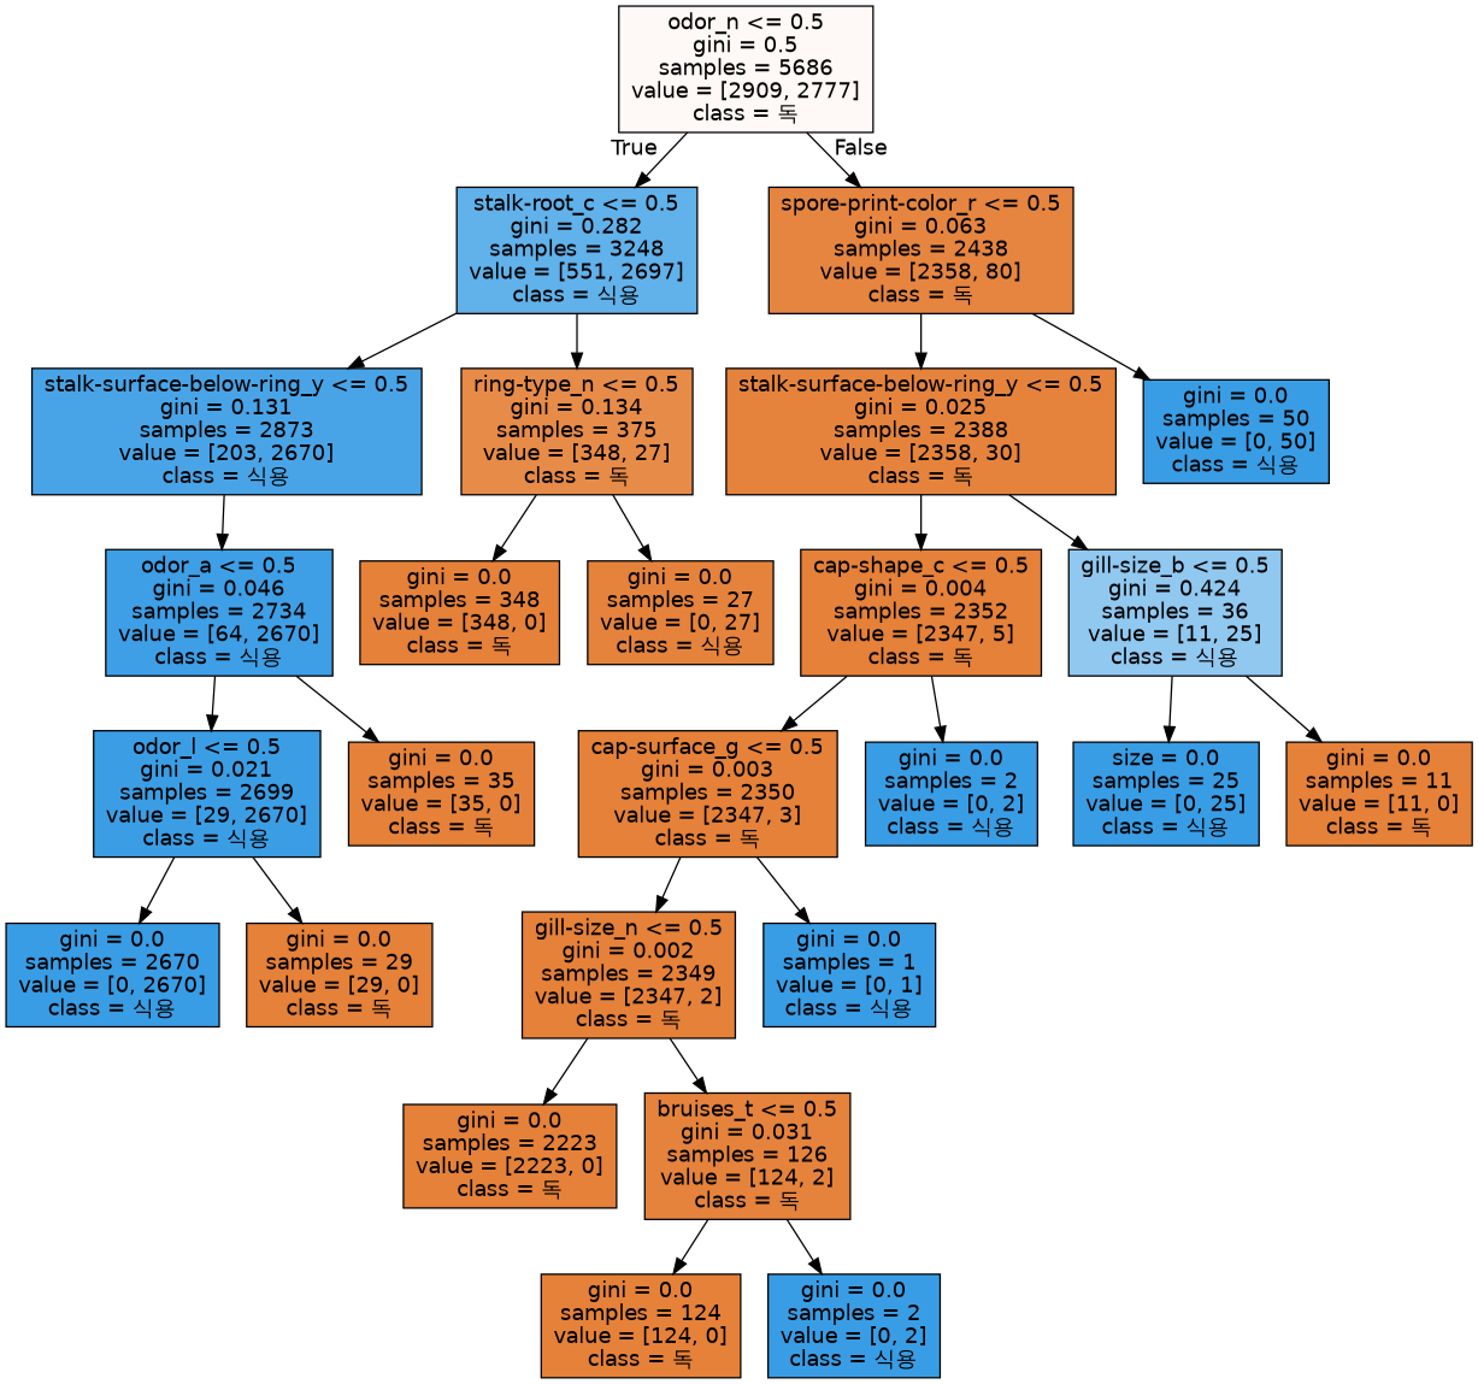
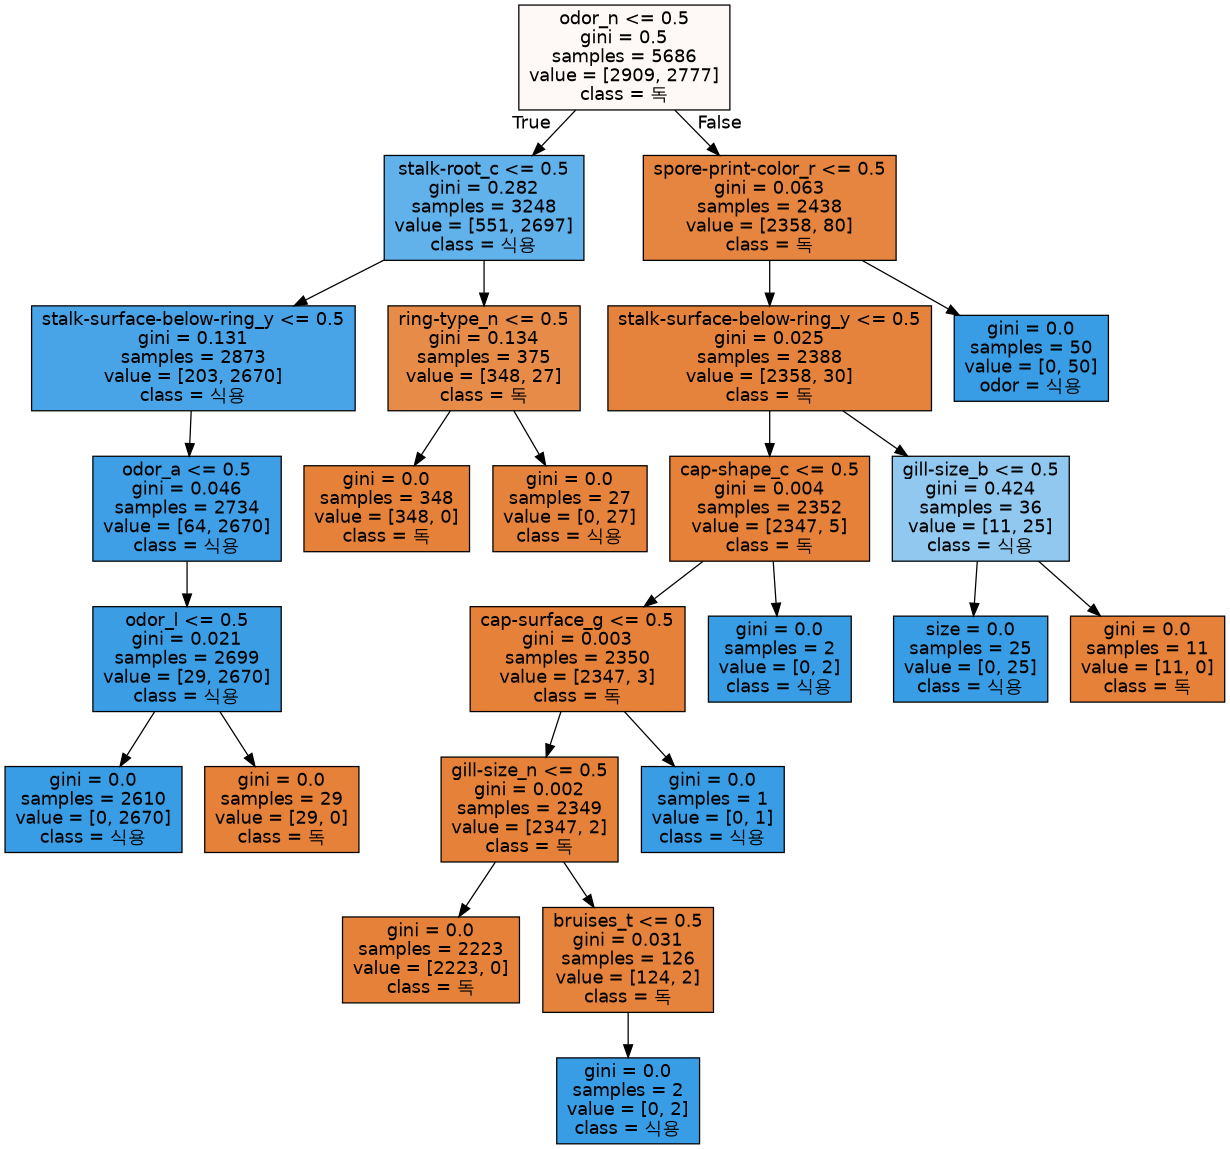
  digraph {
    node [color=black fillcolor="#e58139" fontname=helvetica shape=box style=filled]
    edge [fontname=helvetica]
    n1 [fillcolor="#fef9f6" label="odor_n <= 0.5\ngini = 0.5\nsamples = 5686\nvalue = [2909, 2777]\nclass = 독"]
    n2 [fillcolor="#61b1ea" label="stalk-root_c <= 0.5\ngini = 0.282\nsamples = 3248\nvalue = [551, 2697]\nclass = 식용"]
    n3 [fillcolor="#e68540" label="spore-print-color_r <= 0.5\ngini = 0.063\nsamples = 2438\nvalue = [2358, 80]\nclass = 독"]
    n4 [fillcolor="#48a4e7" label="stalk-surface-below-ring_y <= 0.5\ngini = 0.131\nsamples = 2873\nvalue = [203, 2670]\nclass = 식용"]
    n5 [fillcolor="#e78b48" label="ring-type_n <= 0.5\ngini = 0.134\nsamples = 375\nvalue = [348, 27]\nclass = 독"]
    n6 [fillcolor="#e5833c" label="stalk-surface-below-ring_y <= 0.5\ngini = 0.025\nsamples = 2388\nvalue = [2358, 30]\nclass = 독"]
-   n7 [fillcolor="#399de5" label="gini = 0.0\nsamples = 50\nvalue = [0, 50]\nclass = 식용"]
+   n7 [fillcolor="#399de5" label="gini = 0.0\nsamples = 50\nvalue = [0, 50]\nodor = 식용"]
    n8 [fillcolor="#3e9fe6" label="odor_a <= 0.5\ngini = 0.046\nsamples = 2734\nvalue = [64, 2670]\nclass = 식용"]
    n9 [label="gini = 0.0\nsamples = 348\nvalue = [348, 0]\nclass = 독"]
    n10 [fillcolor="#e5833c" label="gini = 0.0\nsamples = 27\nvalue = [0, 27]\nclass = 식용"]
    n11 [fillcolor="#3b9ee5" label="odor_l <= 0.5\ngini = 0.021\nsamples = 2699\nvalue = [29, 2670]\nclass = 식용"]
-   n12 [label="gini = 0.0\nsamples = 35\nvalue = [35, 0]\nclass = 독"]
-   n13 [fillcolor="#399de5" label="gini = 0.0\nsamples = 2670\nvalue = [0, 2670]\nclass = 식용"]
+   n13 [fillcolor="#399de5" label="gini = 0.0\nsamples = 2610\nvalue = [0, 2670]\nclass = 식용"]
    n14 [label="gini = 0.0\nsamples = 29\nvalue = [29, 0]\nclass = 독"]
    n15 [label="cap-shape_c <= 0.5\ngini = 0.004\nsamples = 2352\nvalue = [2347, 5]\nclass = 독"]
    n16 [fillcolor="#90c8f0" label="gill-size_b <= 0.5\ngini = 0.424\nsamples = 36\nvalue = [11, 25]\nclass = 식용"]
    n17 [label="cap-surface_g <= 0.5\ngini = 0.003\nsamples = 2350\nvalue = [2347, 3]\nclass = 독"]
    n18 [fillcolor="#399de5" label="gini = 0.0\nsamples = 2\nvalue = [0, 2]\nclass = 식용"]
    n19 [fillcolor="#399de5" label="size = 0.0\nsamples = 25\nvalue = [0, 25]\nclass = 식용"]
    n20 [label="gini = 0.0\nsamples = 11\nvalue = [11, 0]\nclass = 독"]
    n21 [label="gill-size_n <= 0.5\ngini = 0.002\nsamples = 2349\nvalue = [2347, 2]\nclass = 독"]
    n22 [fillcolor="#399de5" label="gini = 0.0\nsamples = 1\nvalue = [0, 1]\nclass = 식용"]
    n23 [label="gini = 0.0\nsamples = 2223\nvalue = [2223, 0]\nclass = 독"]
    n24 [fillcolor="#e5833c" label="bruises_t <= 0.5\ngini = 0.031\nsamples = 126\nvalue = [124, 2]\nclass = 독"]
-   n25 [label="gini = 0.0\nsamples = 124\nvalue = [124, 0]\nclass = 독"]
    n26 [fillcolor="#399de5" label="gini = 0.0\nsamples = 2\nvalue = [0, 2]\nclass = 식용"]
    n1 -> n2 [headlabel=True labelangle=45 labeldistance=2.5]
    n1 -> n3 [headlabel=False labelangle=-45 labeldistance=2.5]
    n2 -> n4
    n2 -> n5
    n3 -> n6
    n3 -> n7
    n4 -> n8
    n5 -> n9
    n5 -> n10
    n6 -> n15
    n6 -> n16
    n8 -> n11
-   n8 -> n12
    n11 -> n13
    n11 -> n14
    n15 -> n17
    n15 -> n18
    n16 -> n19
    n16 -> n20
    n17 -> n21
    n17 -> n22
    n21 -> n23
    n21 -> n24
-   n24 -> n25
    n24 -> n26
  }
